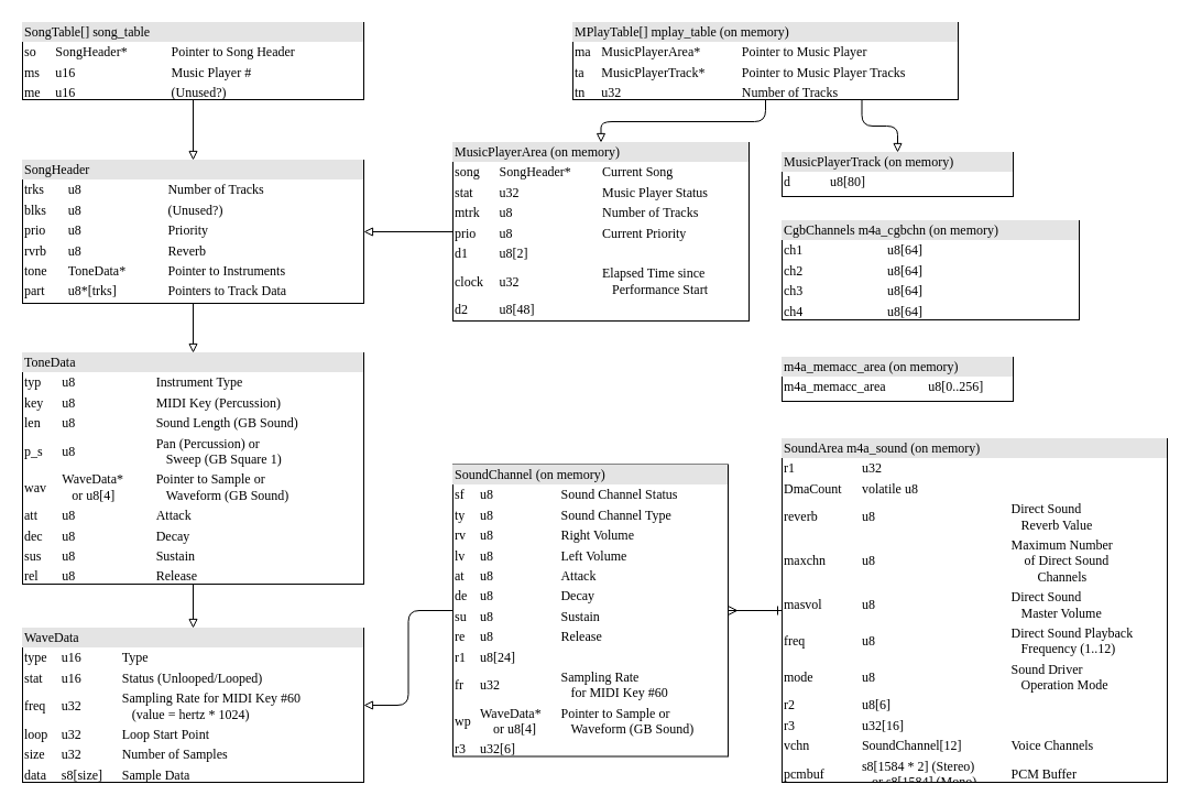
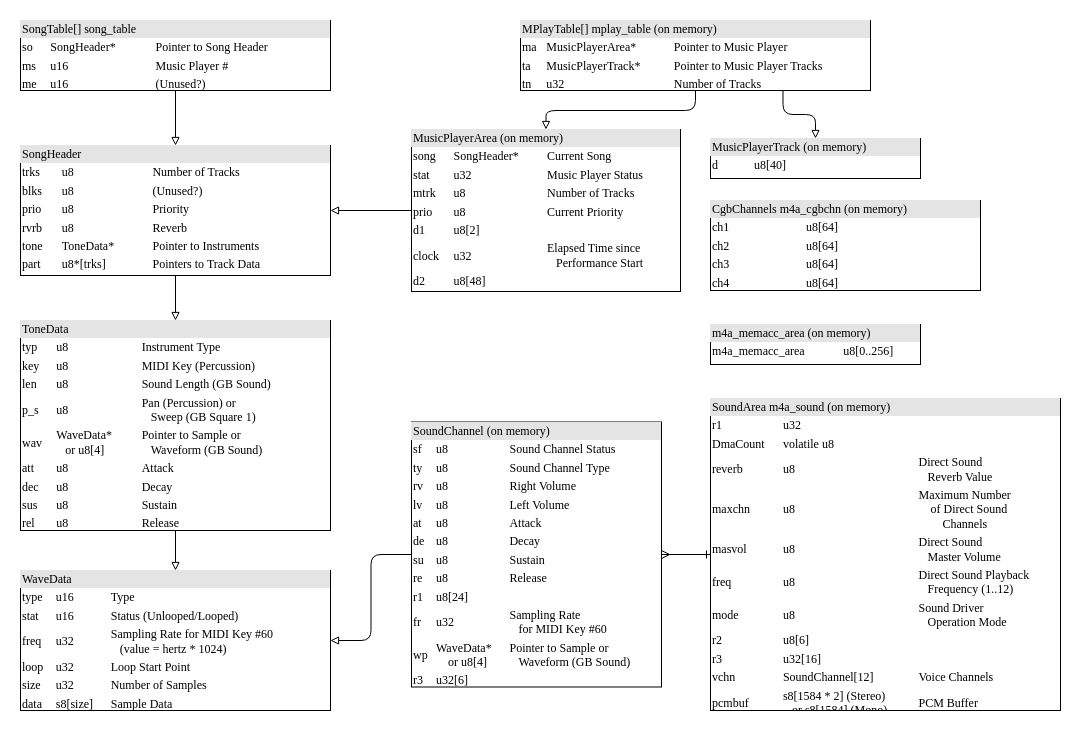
  <mxCell id="0" />
  <mxCell id="1" parent="0" />
  <mxCell id="2" value="&lt;div style=&quot;box-sizing: border-box ; width: 100% ; background: #e4e4e4 ; padding: 2px&quot;&gt;SongTable[] song_table&lt;/div&gt;&lt;table style=&quot;width: 100% ; font-size: 1em&quot; cellpadding=&quot;2&quot; cellspacing=&quot;0&quot;&gt;&lt;tbody&gt;&lt;tr&gt;&lt;td&gt;so&lt;/td&gt;&lt;td&gt;SongHeader*&lt;/td&gt;&lt;td&gt;Pointer to Song Header&lt;/td&gt;&lt;/tr&gt;&lt;tr&gt;&lt;td&gt;ms&lt;/td&gt;&lt;td&gt;u16&lt;/td&gt;&lt;td&gt;Music Player #&lt;/td&gt;&lt;/tr&gt;&lt;tr&gt;&lt;td&gt;me&lt;/td&gt;&lt;td&gt;u16&lt;/td&gt;&lt;td&gt;(Unused?)&lt;/td&gt;&lt;/tr&gt;&lt;/tbody&gt;&lt;/table&gt;" style="verticalAlign=top;align=left;overflow=fill;html=1;rounded=0;shadow=0;comic=0;labelBackgroundColor=none;strokeColor=#000000;strokeWidth=1;fillColor=#ffffff;fontFamily=Verdana;fontSize=12;fontColor=#000000;" parent="1" vertex="1"><mxGeometry x="20" y="20" width="310" height="70" as="geometry" /></mxCell>
  <mxCell id="3" value="&lt;div style=&quot;box-sizing: border-box ; width: 100% ; background: #e4e4e4 ; padding: 2px&quot;&gt;WaveData&lt;/div&gt;&lt;table style=&quot;width: 100% ; font-size: 1em&quot; cellpadding=&quot;2&quot; cellspacing=&quot;0&quot;&gt;&lt;tbody&gt;&lt;tr&gt;&lt;td&gt;type&lt;/td&gt;&lt;td&gt;u16&lt;/td&gt;&lt;td&gt;Type&lt;/td&gt;&lt;/tr&gt;&lt;tr&gt;&lt;td&gt;stat&lt;/td&gt;&lt;td&gt;u16&lt;/td&gt;&lt;td&gt;Status (Unlooped/Looped)&lt;/td&gt;&lt;/tr&gt;&lt;tr&gt;&lt;td&gt;freq&lt;/td&gt;&lt;td&gt;u32&lt;/td&gt;&lt;td&gt;Sampling Rate for MIDI Key #60&lt;br&gt;&amp;nbsp; &amp;nbsp;(value = hertz * 1024)&lt;/td&gt;&lt;/tr&gt;&lt;tr&gt;&lt;td&gt;loop&lt;/td&gt;&lt;td&gt;u32&lt;br&gt;&lt;/td&gt;&lt;td&gt;Loop Start Point&lt;/td&gt;&lt;/tr&gt;&lt;tr&gt;&lt;td&gt;size&lt;/td&gt;&lt;td&gt;u32&lt;br&gt;&lt;/td&gt;&lt;td&gt;Number of Samples&lt;/td&gt;&lt;/tr&gt;&lt;tr&gt;&lt;td&gt;data&lt;/td&gt;&lt;td&gt;s8[size]&lt;br&gt;&lt;/td&gt;&lt;td&gt;Sample Data&lt;/td&gt;&lt;/tr&gt;&lt;/tbody&gt;&lt;/table&gt;" style="verticalAlign=top;align=left;overflow=fill;html=1;rounded=0;shadow=0;comic=0;labelBackgroundColor=none;strokeColor=#000000;strokeWidth=1;fillColor=#ffffff;fontFamily=Verdana;fontSize=12;fontColor=#000000;" parent="1" vertex="1"><mxGeometry x="20" y="570" width="310" height="140" as="geometry" /></mxCell>
  <mxCell id="4" style="edgeStyle=orthogonalEdgeStyle;html=1;labelBackgroundColor=none;startArrow=none;endArrow=block;fontFamily=Verdana;fontSize=12;align=left;exitX=0.5;exitY=1;exitDx=0;exitDy=0;startFill=0;endFill=0;entryX=0.5;entryY=0;entryDx=0;entryDy=0;rounded=1;" parent="1" source="12" target="3" edge="1"><mxGeometry relative="1" as="geometry"><mxPoint x="250" y="530" as="targetPoint" /></mxGeometry></mxCell>
  <mxCell id="5" value="&lt;div style=&quot;box-sizing: border-box ; width: 100% ; background: #e4e4e4 ; padding: 2px&quot;&gt;SoundArea m4a_sound (on memory)&lt;/div&gt;&lt;table style=&quot;width: 100% ; font-size: 1em&quot; cellpadding=&quot;2&quot; cellspacing=&quot;0&quot;&gt;&lt;tbody&gt;&lt;tr&gt;&lt;td&gt;r1&lt;/td&gt;&lt;td&gt;u32&lt;/td&gt;&lt;td&gt;&lt;br&gt;&lt;/td&gt;&lt;/tr&gt;&lt;tr&gt;&lt;td&gt;DmaCount&lt;/td&gt;&lt;td&gt;volatile u8&lt;/td&gt;&lt;td&gt;&lt;br&gt;&lt;/td&gt;&lt;/tr&gt;&lt;tr&gt;&lt;td&gt;reverb&lt;/td&gt;&lt;td&gt;u8&lt;/td&gt;&lt;td&gt;Direct Sound&lt;br&gt;&amp;nbsp; &amp;nbsp;Reverb Value&lt;br&gt;&lt;/td&gt;&lt;/tr&gt;&lt;tr&gt;&lt;td&gt;maxchn&lt;/td&gt;&lt;td&gt;u8&lt;br&gt;&lt;/td&gt;&lt;td&gt;Maximum Number&lt;br&gt;&amp;nbsp; &amp;nbsp; of Direct Sound&lt;br&gt;&amp;nbsp; &amp;nbsp; &amp;nbsp; &amp;nbsp; Channels&lt;br&gt;&lt;/td&gt;&lt;/tr&gt;&lt;tr&gt;&lt;td&gt;masvol&lt;/td&gt;&lt;td&gt;u8&lt;/td&gt;&lt;td&gt;Direct Sound&lt;br&gt;&amp;nbsp; &amp;nbsp;Master Volume&lt;br&gt;&lt;/td&gt;&lt;/tr&gt;&lt;tr&gt;&lt;td&gt;freq&lt;br&gt;&lt;/td&gt;&lt;td&gt;u8&lt;/td&gt;&lt;td&gt;Direct Sound Playback&lt;br&gt;&amp;nbsp; &amp;nbsp;Frequency (1..12)&lt;br&gt;&lt;/td&gt;&lt;/tr&gt;&lt;tr&gt;&lt;td&gt;mode&lt;/td&gt;&lt;td&gt;u8&lt;/td&gt;&lt;td&gt;Sound Driver&lt;br&gt;&amp;nbsp; &amp;nbsp;Operation Mode&lt;br&gt;&lt;/td&gt;&lt;/tr&gt;&lt;tr&gt;&lt;td&gt;r2&lt;/td&gt;&lt;td&gt;u8[6]&lt;/td&gt;&lt;td&gt;&lt;br&gt;&lt;/td&gt;&lt;/tr&gt;&lt;tr&gt;&lt;td&gt;r3&lt;/td&gt;&lt;td&gt;u32[16]&lt;/td&gt;&lt;td&gt;&lt;br&gt;&lt;/td&gt;&lt;/tr&gt;&lt;tr&gt;&lt;td&gt;vchn&lt;/td&gt;&lt;td&gt;SoundChannel[12]&lt;br&gt;&lt;/td&gt;&lt;td&gt;Voice Channels&lt;/td&gt;&lt;/tr&gt;&lt;tr&gt;&lt;td&gt;pcmbuf&lt;/td&gt;&lt;td&gt;s8[1584 * 2] (Stereo)&lt;br&gt;&amp;nbsp; &amp;nbsp;or s8[1584] (Mono)&lt;/td&gt;&lt;td&gt;PCM Buffer&lt;/td&gt;&lt;/tr&gt;&lt;/tbody&gt;&lt;/table&gt;" style="verticalAlign=top;align=left;overflow=fill;html=1;rounded=0;shadow=0;comic=0;labelBackgroundColor=none;strokeColor=#000000;strokeWidth=1;fillColor=#ffffff;fontFamily=Verdana;fontSize=12;fontColor=#000000;" parent="1" vertex="1"><mxGeometry x="710" y="398" width="350" height="312" as="geometry" /></mxCell>
  <mxCell id="6" value="" style="edgeStyle=orthogonalEdgeStyle;rounded=1;orthogonalLoop=1;jettySize=auto;html=1;startArrow=none;startFill=0;endArrow=block;endFill=0;exitX=0.5;exitY=1;exitDx=0;exitDy=0;" parent="1" source="7" target="13" edge="1"><mxGeometry relative="1" as="geometry" /></mxCell>
  <mxCell id="7" value="&lt;div style=&quot;box-sizing: border-box ; width: 100% ; background: #e4e4e4 ; padding: 2px&quot;&gt;MPlayTable[] mplay_table (on memory)&lt;/div&gt;&lt;table style=&quot;width: 100% ; font-size: 1em&quot; cellpadding=&quot;2&quot; cellspacing=&quot;0&quot;&gt;&lt;tbody&gt;&lt;tr&gt;&lt;td&gt;ma&lt;/td&gt;&lt;td&gt;MusicPlayerArea*&lt;/td&gt;&lt;td&gt;Pointer to Music Player&lt;/td&gt;&lt;/tr&gt;&lt;tr&gt;&lt;td&gt;ta&lt;/td&gt;&lt;td&gt;MusicPlayerTrack*&lt;/td&gt;&lt;td&gt;Pointer to Music Player Tracks&lt;/td&gt;&lt;/tr&gt;&lt;tr&gt;&lt;td&gt;tn&lt;/td&gt;&lt;td&gt;u32&lt;/td&gt;&lt;td&gt;Number of Tracks&lt;/td&gt;&lt;/tr&gt;&lt;/tbody&gt;&lt;/table&gt;" style="verticalAlign=top;align=left;overflow=fill;html=1;rounded=0;shadow=0;comic=0;labelBackgroundColor=none;strokeColor=#000000;strokeWidth=1;fillColor=#ffffff;fontFamily=Verdana;fontSize=12;fontColor=#000000;" parent="1" vertex="1"><mxGeometry x="520" y="20" width="350" height="70" as="geometry" /></mxCell>
  <mxCell id="8" value="&lt;div style=&quot;box-sizing: border-box ; width: 100% ; background: #e4e4e4 ; padding: 2px&quot;&gt;SongHeader&lt;/div&gt;&lt;table style=&quot;width: 100% ; font-size: 1em&quot; cellpadding=&quot;2&quot; cellspacing=&quot;0&quot;&gt;&lt;tbody&gt;&lt;tr&gt;&lt;td&gt;trks&lt;/td&gt;&lt;td&gt;u8&lt;/td&gt;&lt;td&gt;Number of Tracks&lt;/td&gt;&lt;/tr&gt;&lt;tr&gt;&lt;td&gt;blks&lt;/td&gt;&lt;td&gt;u8&lt;/td&gt;&lt;td&gt;(Unused?)&lt;/td&gt;&lt;/tr&gt;&lt;tr&gt;&lt;td&gt;prio&lt;/td&gt;&lt;td&gt;u8&lt;/td&gt;&lt;td&gt;Priority&lt;/td&gt;&lt;/tr&gt;&lt;tr&gt;&lt;td&gt;rvrb&lt;/td&gt;&lt;td&gt;u8&lt;/td&gt;&lt;td&gt;Reverb&lt;/td&gt;&lt;/tr&gt;&lt;tr&gt;&lt;td&gt;tone&lt;/td&gt;&lt;td&gt;ToneData*&lt;br&gt;&lt;/td&gt;&lt;td&gt;Pointer to Instruments&lt;/td&gt;&lt;/tr&gt;&lt;tr&gt;&lt;td&gt;part&lt;/td&gt;&lt;td&gt;u8*[trks]&lt;br&gt;&lt;/td&gt;&lt;td&gt;Pointers to Track Data&lt;/td&gt;&lt;/tr&gt;&lt;/tbody&gt;&lt;/table&gt;" style="verticalAlign=top;align=left;overflow=fill;html=1;rounded=0;shadow=0;comic=0;labelBackgroundColor=none;strokeColor=#000000;strokeWidth=1;fillColor=#ffffff;fontFamily=Verdana;fontSize=12;fontColor=#000000;" parent="1" vertex="1"><mxGeometry x="20" y="145" width="310" height="130" as="geometry" /></mxCell>
- <mxCell id="9" value="&lt;div style=&quot;box-sizing: border-box ; width: 100% ; background: #e4e4e4 ; padding: 2px&quot;&gt;MusicPlayerTrack (on memory)&lt;/div&gt;&lt;table style=&quot;width: 100% ; font-size: 1em&quot; cellpadding=&quot;2&quot; cellspacing=&quot;0&quot;&gt;&lt;tbody&gt;&lt;tr&gt;&lt;td&gt;d&lt;/td&gt;&lt;td&gt;u8[80]&lt;/td&gt;&lt;td&gt;&lt;br&gt;&lt;/td&gt;&lt;/tr&gt;&lt;/tbody&gt;&lt;/table&gt;" style="verticalAlign=top;align=left;overflow=fill;html=1;rounded=0;shadow=0;comic=0;labelBackgroundColor=none;strokeColor=#000000;strokeWidth=1;fillColor=#ffffff;fontFamily=Verdana;fontSize=12;fontColor=#000000;" parent="1" vertex="1"><mxGeometry x="710" y="138" width="210" height="40" as="geometry" /></mxCell>
+ <mxCell id="9" value="&lt;div style=&quot;box-sizing: border-box ; width: 100% ; background: #e4e4e4 ; padding: 2px&quot;&gt;MusicPlayerTrack (on memory)&lt;/div&gt;&lt;table style=&quot;width: 100% ; font-size: 1em&quot; cellpadding=&quot;2&quot; cellspacing=&quot;0&quot;&gt;&lt;tbody&gt;&lt;tr&gt;&lt;td&gt;d&lt;/td&gt;&lt;td&gt;u8[40]&lt;/td&gt;&lt;td&gt;&lt;br&gt;&lt;/td&gt;&lt;/tr&gt;&lt;/tbody&gt;&lt;/table&gt;" style="verticalAlign=top;align=left;overflow=fill;html=1;rounded=0;shadow=0;comic=0;labelBackgroundColor=none;strokeColor=#000000;strokeWidth=1;fillColor=#ffffff;fontFamily=Verdana;fontSize=12;fontColor=#000000;" parent="1" vertex="1"><mxGeometry x="710" y="138" width="210" height="40" as="geometry" /></mxCell>
  <mxCell id="10" value="&lt;div style=&quot;box-sizing: border-box ; width: 100% ; background: #e4e4e4 ; padding: 2px&quot;&gt;SoundChannel (on memory)&lt;/div&gt;&lt;table style=&quot;width: 100% ; font-size: 1em&quot; cellpadding=&quot;2&quot; cellspacing=&quot;0&quot;&gt;&lt;tbody&gt;&lt;tr&gt;&lt;td&gt;sf&lt;/td&gt;&lt;td&gt;u8&lt;/td&gt;&lt;td&gt;Sound Channel Status&lt;/td&gt;&lt;/tr&gt;&lt;tr&gt;&lt;td&gt;ty&lt;/td&gt;&lt;td&gt;u8&lt;/td&gt;&lt;td&gt;Sound Channel Type&lt;/td&gt;&lt;/tr&gt;&lt;tr&gt;&lt;td&gt;rv&lt;/td&gt;&lt;td&gt;u8&lt;/td&gt;&lt;td&gt;Right Volume&lt;/td&gt;&lt;/tr&gt;&lt;tr&gt;&lt;td&gt;lv&lt;/td&gt;&lt;td&gt;u8&lt;br&gt;&lt;/td&gt;&lt;td&gt;Left Volume&lt;/td&gt;&lt;/tr&gt;&lt;tr&gt;&lt;td&gt;at&lt;/td&gt;&lt;td&gt;u8&lt;br&gt;&lt;/td&gt;&lt;td&gt;Attack&lt;/td&gt;&lt;/tr&gt;&lt;tr&gt;&lt;td&gt;de&lt;/td&gt;&lt;td&gt;u8&lt;br&gt;&lt;/td&gt;&lt;td&gt;Decay&lt;/td&gt;&lt;/tr&gt;&lt;tr&gt;&lt;td&gt;su&lt;/td&gt;&lt;td&gt;u8&lt;br&gt;&lt;/td&gt;&lt;td&gt;Sustain&lt;/td&gt;&lt;/tr&gt;&lt;tr&gt;&lt;td&gt;re&lt;/td&gt;&lt;td&gt;u8&lt;br&gt;&lt;/td&gt;&lt;td&gt;Release&lt;/td&gt;&lt;/tr&gt;&lt;tr&gt;&lt;td&gt;r1&lt;/td&gt;&lt;td&gt;u8[24]&lt;br&gt;&lt;/td&gt;&lt;td&gt;&lt;br&gt;&lt;/td&gt;&lt;/tr&gt;&lt;tr&gt;&lt;td&gt;fr&lt;/td&gt;&lt;td&gt;u32&lt;br&gt;&lt;/td&gt;&lt;td&gt;Sampling Rate&lt;br&gt;&amp;nbsp; &amp;nbsp;for MIDI Key #60&lt;/td&gt;&lt;/tr&gt;&lt;tr&gt;&lt;td&gt;wp&lt;/td&gt;&lt;td&gt;WaveData*&lt;br&gt;&amp;nbsp; &amp;nbsp; or u8[4]&lt;/td&gt;&lt;td&gt;Pointer to Sample or&lt;br&gt;&amp;nbsp; &amp;nbsp;Waveform (GB Sound)&lt;/td&gt;&lt;/tr&gt;&lt;tr&gt;&lt;td&gt;r3&lt;/td&gt;&lt;td&gt;u32[6]&lt;br&gt;&lt;/td&gt;&lt;td&gt;&lt;br&gt;&lt;/td&gt;&lt;/tr&gt;&lt;/tbody&gt;&lt;/table&gt;" style="verticalAlign=top;align=left;overflow=fill;html=1;rounded=0;shadow=0;comic=0;labelBackgroundColor=none;strokeColor=#000000;strokeWidth=1;fillColor=#ffffff;fontFamily=Verdana;fontSize=12;fontColor=#000000;" parent="1" vertex="1"><mxGeometry x="411" y="421.5" width="250" height="265" as="geometry" /></mxCell>
  <mxCell id="11" style="edgeStyle=orthogonalEdgeStyle;html=1;labelBackgroundColor=none;startArrow=none;endArrow=block;fontFamily=Verdana;fontSize=12;align=left;exitX=0.5;exitY=1;exitDx=0;exitDy=0;startFill=0;endFill=0;entryX=0.5;entryY=0;entryDx=0;entryDy=0;rounded=1;" parent="1" source="8" target="12" edge="1"><mxGeometry relative="1" as="geometry"><mxPoint x="110" y="330" as="targetPoint" /></mxGeometry></mxCell>
  <mxCell id="12" value="&lt;div style=&quot;box-sizing: border-box ; width: 100% ; background: #e4e4e4 ; padding: 2px&quot;&gt;ToneData&lt;/div&gt;&lt;table style=&quot;width: 100% ; font-size: 1em&quot; cellpadding=&quot;2&quot; cellspacing=&quot;0&quot;&gt;&lt;tbody&gt;&lt;tr&gt;&lt;td&gt;typ&lt;/td&gt;&lt;td&gt;u8&lt;/td&gt;&lt;td&gt;Instrument Type&lt;/td&gt;&lt;/tr&gt;&lt;tr&gt;&lt;td&gt;key&lt;/td&gt;&lt;td&gt;u8&lt;/td&gt;&lt;td&gt;MIDI Key (Percussion)&lt;/td&gt;&lt;/tr&gt;&lt;tr&gt;&lt;td&gt;len&lt;/td&gt;&lt;td&gt;u8&lt;/td&gt;&lt;td&gt;Sound Length (GB Sound)&lt;/td&gt;&lt;/tr&gt;&lt;tr&gt;&lt;td&gt;p_s&lt;/td&gt;&lt;td&gt;u8&lt;br&gt;&lt;/td&gt;&lt;td&gt;Pan (Percussion) or&lt;br&gt;&amp;nbsp; &amp;nbsp;Sweep (GB Square 1)&lt;/td&gt;&lt;/tr&gt;&lt;tr&gt;&lt;td&gt;wav&lt;/td&gt;&lt;td&gt;WaveData*&lt;br&gt;&amp;nbsp; &amp;nbsp;or u8[4]&lt;br&gt;&lt;/td&gt;&lt;td&gt;Pointer to Sample or&lt;br&gt;&amp;nbsp; &amp;nbsp;Waveform (GB Sound)&lt;/td&gt;&lt;/tr&gt;&lt;tr&gt;&lt;td&gt;att&lt;/td&gt;&lt;td&gt;u8&lt;br&gt;&lt;/td&gt;&lt;td&gt;Attack&lt;/td&gt;&lt;/tr&gt;&lt;tr&gt;&lt;td&gt;dec&lt;/td&gt;&lt;td&gt;u8&lt;br&gt;&lt;/td&gt;&lt;td&gt;Decay&lt;/td&gt;&lt;/tr&gt;&lt;tr&gt;&lt;td&gt;sus&lt;/td&gt;&lt;td&gt;u8&lt;br&gt;&lt;/td&gt;&lt;td&gt;Sustain&lt;/td&gt;&lt;/tr&gt;&lt;tr&gt;&lt;td&gt;rel&lt;/td&gt;&lt;td&gt;u8&lt;br&gt;&lt;/td&gt;&lt;td&gt;Release&lt;/td&gt;&lt;/tr&gt;&lt;/tbody&gt;&lt;/table&gt;" style="verticalAlign=top;align=left;overflow=fill;html=1;rounded=0;shadow=0;comic=0;labelBackgroundColor=none;strokeColor=#000000;strokeWidth=1;fillColor=#ffffff;fontFamily=Verdana;fontSize=12;fontColor=#000000;" parent="1" vertex="1"><mxGeometry x="20" y="320" width="310" height="210" as="geometry" /></mxCell>
  <mxCell id="13" value="&lt;div style=&quot;box-sizing: border-box ; width: 100% ; background: #e4e4e4 ; padding: 2px&quot;&gt;MusicPlayerArea (on memory)&lt;/div&gt;&lt;table style=&quot;width: 100% ; font-size: 1em&quot; cellpadding=&quot;2&quot; cellspacing=&quot;0&quot;&gt;&lt;tbody&gt;&lt;tr&gt;&lt;td&gt;song&lt;/td&gt;&lt;td&gt;SongHeader*&lt;/td&gt;&lt;td&gt;Current Song&lt;/td&gt;&lt;/tr&gt;&lt;tr&gt;&lt;td&gt;stat&lt;/td&gt;&lt;td&gt;u32&lt;/td&gt;&lt;td&gt;Music Player Status&lt;/td&gt;&lt;/tr&gt;&lt;tr&gt;&lt;td&gt;mtrk&lt;/td&gt;&lt;td&gt;u8&lt;/td&gt;&lt;td&gt;Number of Tracks&lt;/td&gt;&lt;/tr&gt;&lt;tr&gt;&lt;td&gt;prio&lt;/td&gt;&lt;td&gt;u8&lt;br&gt;&lt;/td&gt;&lt;td&gt;Current Priority&lt;/td&gt;&lt;/tr&gt;&lt;tr&gt;&lt;td&gt;d1&lt;/td&gt;&lt;td&gt;u8[2]&lt;br&gt;&lt;/td&gt;&lt;td&gt;&lt;br&gt;&lt;/td&gt;&lt;/tr&gt;&lt;tr&gt;&lt;td&gt;clock&lt;/td&gt;&lt;td&gt;u32&lt;br&gt;&lt;/td&gt;&lt;td&gt;Elapsed Time since&lt;br&gt;&amp;nbsp; &amp;nbsp;Performance Start&lt;/td&gt;&lt;/tr&gt;&lt;tr&gt;&lt;td&gt;d2&lt;/td&gt;&lt;td&gt;u8[48]&lt;/td&gt;&lt;td&gt;&lt;br&gt;&lt;/td&gt;&lt;/tr&gt;&lt;/tbody&gt;&lt;/table&gt;" style="verticalAlign=top;align=left;overflow=fill;html=1;rounded=0;shadow=0;comic=0;labelBackgroundColor=none;strokeColor=#000000;strokeWidth=1;fillColor=#ffffff;fontFamily=Verdana;fontSize=12;fontColor=#000000;" parent="1" vertex="1"><mxGeometry x="411" y="129" width="269" height="162" as="geometry" /></mxCell>
  <mxCell id="14" value="" style="edgeStyle=orthogonalEdgeStyle;html=1;endArrow=block;startArrow=none;labelBackgroundColor=none;fontFamily=Verdana;fontSize=12;align=left;exitX=0.5;exitY=1;exitDx=0;exitDy=0;entryX=0.5;entryY=0;entryDx=0;entryDy=0;startFill=0;endFill=0;rounded=1;" parent="1" source="2" target="8" edge="1"><mxGeometry width="100" height="100" relative="1" as="geometry"><mxPoint x="260" y="290" as="sourcePoint" /><mxPoint x="360" y="190" as="targetPoint" /></mxGeometry></mxCell>
  <mxCell id="15" style="edgeStyle=orthogonalEdgeStyle;html=1;labelBackgroundColor=none;startArrow=none;endArrow=block;fontFamily=Verdana;fontSize=12;align=left;startFill=0;endFill=0;entryX=1;entryY=0.5;entryDx=0;entryDy=0;rounded=1;" parent="1" source="10" target="3" edge="1"><mxGeometry relative="1" as="geometry"><mxPoint x="120" y="280" as="sourcePoint" /><mxPoint x="120" y="330" as="targetPoint" /></mxGeometry></mxCell>
  <mxCell id="16" style="edgeStyle=orthogonalEdgeStyle;html=1;labelBackgroundColor=none;startArrow=none;endArrow=block;fontFamily=Verdana;fontSize=12;align=left;startFill=0;endFill=0;rounded=1;entryX=1;entryY=0.5;entryDx=0;entryDy=0;" parent="1" source="13" target="8" edge="1"><mxGeometry relative="1" as="geometry"><mxPoint x="425" y="538" as="sourcePoint" /><mxPoint x="220" y="260" as="targetPoint" /></mxGeometry></mxCell>
  <mxCell id="17" style="edgeStyle=orthogonalEdgeStyle;html=1;labelBackgroundColor=none;startArrow=none;endArrow=block;fontFamily=Verdana;fontSize=12;align=left;exitX=0.75;exitY=1;exitDx=0;exitDy=0;startFill=0;endFill=0;entryX=0.5;entryY=0;entryDx=0;entryDy=0;rounded=1;" parent="1" source="7" target="9" edge="1"><mxGeometry relative="1" as="geometry"><mxPoint x="792.5" y="535" as="sourcePoint" /><mxPoint x="827.5" y="585" as="targetPoint" /></mxGeometry></mxCell>
  <mxCell id="18" value="" style="edgeStyle=orthogonalEdgeStyle;rounded=1;orthogonalLoop=1;jettySize=auto;html=1;startArrow=ERone;startFill=0;endArrow=ERmany;endFill=0;entryX=1;entryY=0.5;entryDx=0;entryDy=0;" parent="1" source="5" target="10" edge="1"><mxGeometry relative="1" as="geometry"><mxPoint x="730" y="372.5" as="sourcePoint" /><mxPoint x="730" y="410" as="targetPoint" /></mxGeometry></mxCell>
  <mxCell id="19" value="&lt;div style=&quot;box-sizing: border-box ; width: 100% ; background: #e4e4e4 ; padding: 2px&quot;&gt;CgbChannels m4a_cgbchn (on memory)&lt;/div&gt;&lt;table style=&quot;width: 100% ; font-size: 1em&quot; cellpadding=&quot;2&quot; cellspacing=&quot;0&quot;&gt;&lt;tbody&gt;&lt;tr&gt;&lt;td&gt;ch1&lt;/td&gt;&lt;td&gt;u8[64]&lt;/td&gt;&lt;td&gt;&lt;br&gt;&lt;/td&gt;&lt;/tr&gt;&lt;tr&gt;&lt;td&gt;ch2&lt;/td&gt;&lt;td&gt;u8[64]&lt;/td&gt;&lt;td&gt;&lt;br&gt;&lt;/td&gt;&lt;/tr&gt;&lt;tr&gt;&lt;td&gt;ch3&lt;/td&gt;&lt;td&gt;u8[64]&lt;/td&gt;&lt;td&gt;&lt;br&gt;&lt;/td&gt;&lt;/tr&gt;&lt;tr&gt;&lt;td&gt;ch4&lt;/td&gt;&lt;td&gt;u8[64]&lt;br&gt;&lt;/td&gt;&lt;td&gt;&lt;br&gt;&lt;/td&gt;&lt;/tr&gt;&lt;/tbody&gt;&lt;/table&gt;" style="verticalAlign=top;align=left;overflow=fill;html=1;rounded=0;shadow=0;comic=0;labelBackgroundColor=none;strokeColor=#000000;strokeWidth=1;fillColor=#ffffff;fontFamily=Verdana;fontSize=12;fontColor=#000000;" parent="1" vertex="1"><mxGeometry x="710" y="200" width="270" height="90" as="geometry" /></mxCell>
  <mxCell id="20" value="&lt;div style=&quot;box-sizing: border-box ; width: 100% ; background: #e4e4e4 ; padding: 2px&quot;&gt;m4a_memacc_area (on memory)&lt;/div&gt;&lt;table style=&quot;width: 100% ; font-size: 1em&quot; cellpadding=&quot;2&quot; cellspacing=&quot;0&quot;&gt;&lt;tbody&gt;&lt;tr&gt;&lt;td&gt;m4a_memacc_area&lt;/td&gt;&lt;td&gt;u8[0..256]&lt;/td&gt;&lt;td&gt;&lt;br&gt;&lt;/td&gt;&lt;/tr&gt;&lt;/tbody&gt;&lt;/table&gt;" style="verticalAlign=top;align=left;overflow=fill;html=1;rounded=0;shadow=0;comic=0;labelBackgroundColor=none;strokeColor=#000000;strokeWidth=1;fillColor=#ffffff;fontFamily=Verdana;fontSize=12;fontColor=#000000;" parent="1" vertex="1"><mxGeometry x="710" y="324" width="210" height="40" as="geometry" /></mxCell>
